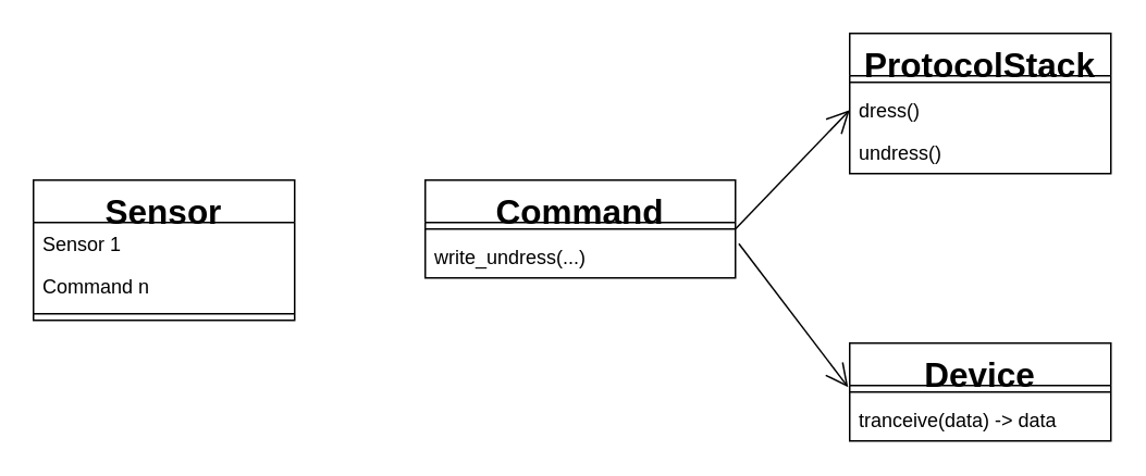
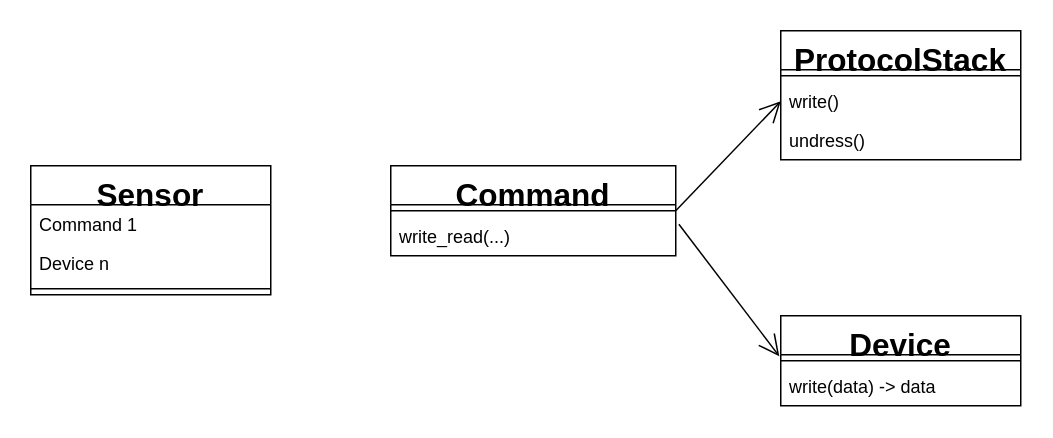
  <mxCell id="0" />
  <mxCell id="1" parent="0" />
  <mxCell id="2" value="Sensor" style="swimlane;fontStyle=1;align=center;verticalAlign=top;childLayout=stackLayout;horizontal=1;startSize=26;horizontalStack=0;resizeParent=1;resizeParentMax=0;resizeLast=0;collapsible=1;marginBottom=0;fontSize=21;" vertex="1" parent="1"><mxGeometry x="20" y="110" width="160" height="86" as="geometry" /></mxCell>
- <mxCell id="3" value="Sensor 1" style="text;strokeColor=none;fillColor=none;align=left;verticalAlign=top;spacingLeft=4;spacingRight=4;overflow=hidden;rotatable=0;points=[[0,0.5],[1,0.5]];portConstraint=eastwest;" vertex="1" parent="2"><mxGeometry y="26" width="160" height="26" as="geometry" /></mxCell>
- <mxCell id="4" value="Command n" style="text;strokeColor=none;fillColor=none;align=left;verticalAlign=top;spacingLeft=4;spacingRight=4;overflow=hidden;rotatable=0;points=[[0,0.5],[1,0.5]];portConstraint=eastwest;" vertex="1" parent="2"><mxGeometry y="52" width="160" height="26" as="geometry" /></mxCell>
+ <mxCell id="3" value="Command 1" style="text;strokeColor=none;fillColor=none;align=left;verticalAlign=top;spacingLeft=4;spacingRight=4;overflow=hidden;rotatable=0;points=[[0,0.5],[1,0.5]];portConstraint=eastwest;" vertex="1" parent="2"><mxGeometry y="26" width="160" height="26" as="geometry" /></mxCell>
+ <mxCell id="4" value="Device n" style="text;strokeColor=none;fillColor=none;align=left;verticalAlign=top;spacingLeft=4;spacingRight=4;overflow=hidden;rotatable=0;points=[[0,0.5],[1,0.5]];portConstraint=eastwest;" vertex="1" parent="2"><mxGeometry y="52" width="160" height="26" as="geometry" /></mxCell>
  <mxCell id="5" value="" style="line;strokeWidth=1;fillColor=none;align=left;verticalAlign=middle;spacingTop=-1;spacingLeft=3;spacingRight=3;rotatable=0;labelPosition=right;points=[];portConstraint=eastwest;" vertex="1" parent="2"><mxGeometry y="78" width="160" height="8" as="geometry" /></mxCell>
  <mxCell id="6" value="Command" style="swimlane;fontStyle=1;align=center;verticalAlign=top;childLayout=stackLayout;horizontal=1;startSize=26;horizontalStack=0;resizeParent=1;resizeParentMax=0;resizeLast=0;collapsible=1;marginBottom=0;fontSize=21;" vertex="1" parent="1"><mxGeometry x="260" y="110" width="190" height="60" as="geometry" /></mxCell>
  <mxCell id="7" value="" style="line;strokeWidth=1;fillColor=none;align=left;verticalAlign=middle;spacingTop=-1;spacingLeft=3;spacingRight=3;rotatable=0;labelPosition=right;points=[];portConstraint=eastwest;" vertex="1" parent="6"><mxGeometry y="26" width="190" height="8" as="geometry" /></mxCell>
- <mxCell id="8" value="write_undress(...)" style="text;strokeColor=none;fillColor=none;align=left;verticalAlign=top;spacingLeft=4;spacingRight=4;overflow=hidden;rotatable=0;points=[[0,0.5],[1,0.5]];portConstraint=eastwest;" vertex="1" parent="6"><mxGeometry y="34" width="190" height="26" as="geometry" /></mxCell>
+ <mxCell id="8" value="write_read(...)" style="text;strokeColor=none;fillColor=none;align=left;verticalAlign=top;spacingLeft=4;spacingRight=4;overflow=hidden;rotatable=0;points=[[0,0.5],[1,0.5]];portConstraint=eastwest;" vertex="1" parent="6"><mxGeometry y="34" width="190" height="26" as="geometry" /></mxCell>
  <mxCell id="9" value="ProtocolStack" style="swimlane;fontStyle=1;align=center;verticalAlign=top;childLayout=stackLayout;horizontal=1;startSize=26;horizontalStack=0;resizeParent=1;resizeParentMax=0;resizeLast=0;collapsible=1;marginBottom=0;fontSize=21;" vertex="1" parent="1"><mxGeometry x="520" y="20" width="160" height="86" as="geometry" /></mxCell>
  <mxCell id="10" value="" style="line;strokeWidth=1;fillColor=none;align=left;verticalAlign=middle;spacingTop=-1;spacingLeft=3;spacingRight=3;rotatable=0;labelPosition=right;points=[];portConstraint=eastwest;" vertex="1" parent="9"><mxGeometry y="26" width="160" height="8" as="geometry" /></mxCell>
- <mxCell id="11" value="dress()" style="text;strokeColor=none;fillColor=none;align=left;verticalAlign=top;spacingLeft=4;spacingRight=4;overflow=hidden;rotatable=0;points=[[0,0.5],[1,0.5]];portConstraint=eastwest;" vertex="1" parent="9"><mxGeometry y="34" width="160" height="26" as="geometry" /></mxCell>
+ <mxCell id="11" value="write()" style="text;strokeColor=none;fillColor=none;align=left;verticalAlign=top;spacingLeft=4;spacingRight=4;overflow=hidden;rotatable=0;points=[[0,0.5],[1,0.5]];portConstraint=eastwest;" vertex="1" parent="9"><mxGeometry y="34" width="160" height="26" as="geometry" /></mxCell>
  <mxCell id="12" value="undress()" style="text;strokeColor=none;fillColor=none;align=left;verticalAlign=top;spacingLeft=4;spacingRight=4;overflow=hidden;rotatable=0;points=[[0,0.5],[1,0.5]];portConstraint=eastwest;" vertex="1" parent="9"><mxGeometry y="60" width="160" height="26" as="geometry" /></mxCell>
  <mxCell id="13" value="Device" style="swimlane;fontStyle=1;align=center;verticalAlign=top;childLayout=stackLayout;horizontal=1;startSize=26;horizontalStack=0;resizeParent=1;resizeParentMax=0;resizeLast=0;collapsible=1;marginBottom=0;fontSize=21;" vertex="1" parent="1"><mxGeometry x="520" y="210" width="160" height="60" as="geometry" /></mxCell>
  <mxCell id="14" value="" style="line;strokeWidth=1;fillColor=none;align=left;verticalAlign=middle;spacingTop=-1;spacingLeft=3;spacingRight=3;rotatable=0;labelPosition=right;points=[];portConstraint=eastwest;" vertex="1" parent="13"><mxGeometry y="26" width="160" height="8" as="geometry" /></mxCell>
- <mxCell id="15" value="tranceive(data) -&gt; data" style="text;strokeColor=none;fillColor=none;align=left;verticalAlign=top;spacingLeft=4;spacingRight=4;overflow=hidden;rotatable=0;points=[[0,0.5],[1,0.5]];portConstraint=eastwest;" vertex="1" parent="13"><mxGeometry y="34" width="160" height="26" as="geometry" /></mxCell>
+ <mxCell id="15" value="write(data) -&gt; data" style="text;strokeColor=none;fillColor=none;align=left;verticalAlign=top;spacingLeft=4;spacingRight=4;overflow=hidden;rotatable=0;points=[[0,0.5],[1,0.5]];portConstraint=eastwest;" vertex="1" parent="13"><mxGeometry y="34" width="160" height="26" as="geometry" /></mxCell>
  <mxCell id="16" value="" style="endArrow=open;endFill=1;endSize=12;html=1;fontSize=21;entryX=0;entryY=0.5;entryDx=0;entryDy=0;" edge="1" parent="1" target="11"><mxGeometry width="160" relative="1" as="geometry"><mxPoint x="450" y="140" as="sourcePoint" /><mxPoint x="620" y="139.5" as="targetPoint" /></mxGeometry></mxCell>
  <mxCell id="17" value="" style="endArrow=open;endFill=1;endSize=12;html=1;fontSize=21;entryX=-0.006;entryY=0.125;entryDx=0;entryDy=0;entryPerimeter=0;exitX=1.011;exitY=0.192;exitDx=0;exitDy=0;exitPerimeter=0;" edge="1" parent="1" source="8" target="14"><mxGeometry width="160" relative="1" as="geometry"><mxPoint x="470" y="149.5" as="sourcePoint" /><mxPoint x="550" y="67" as="targetPoint" /></mxGeometry></mxCell>
